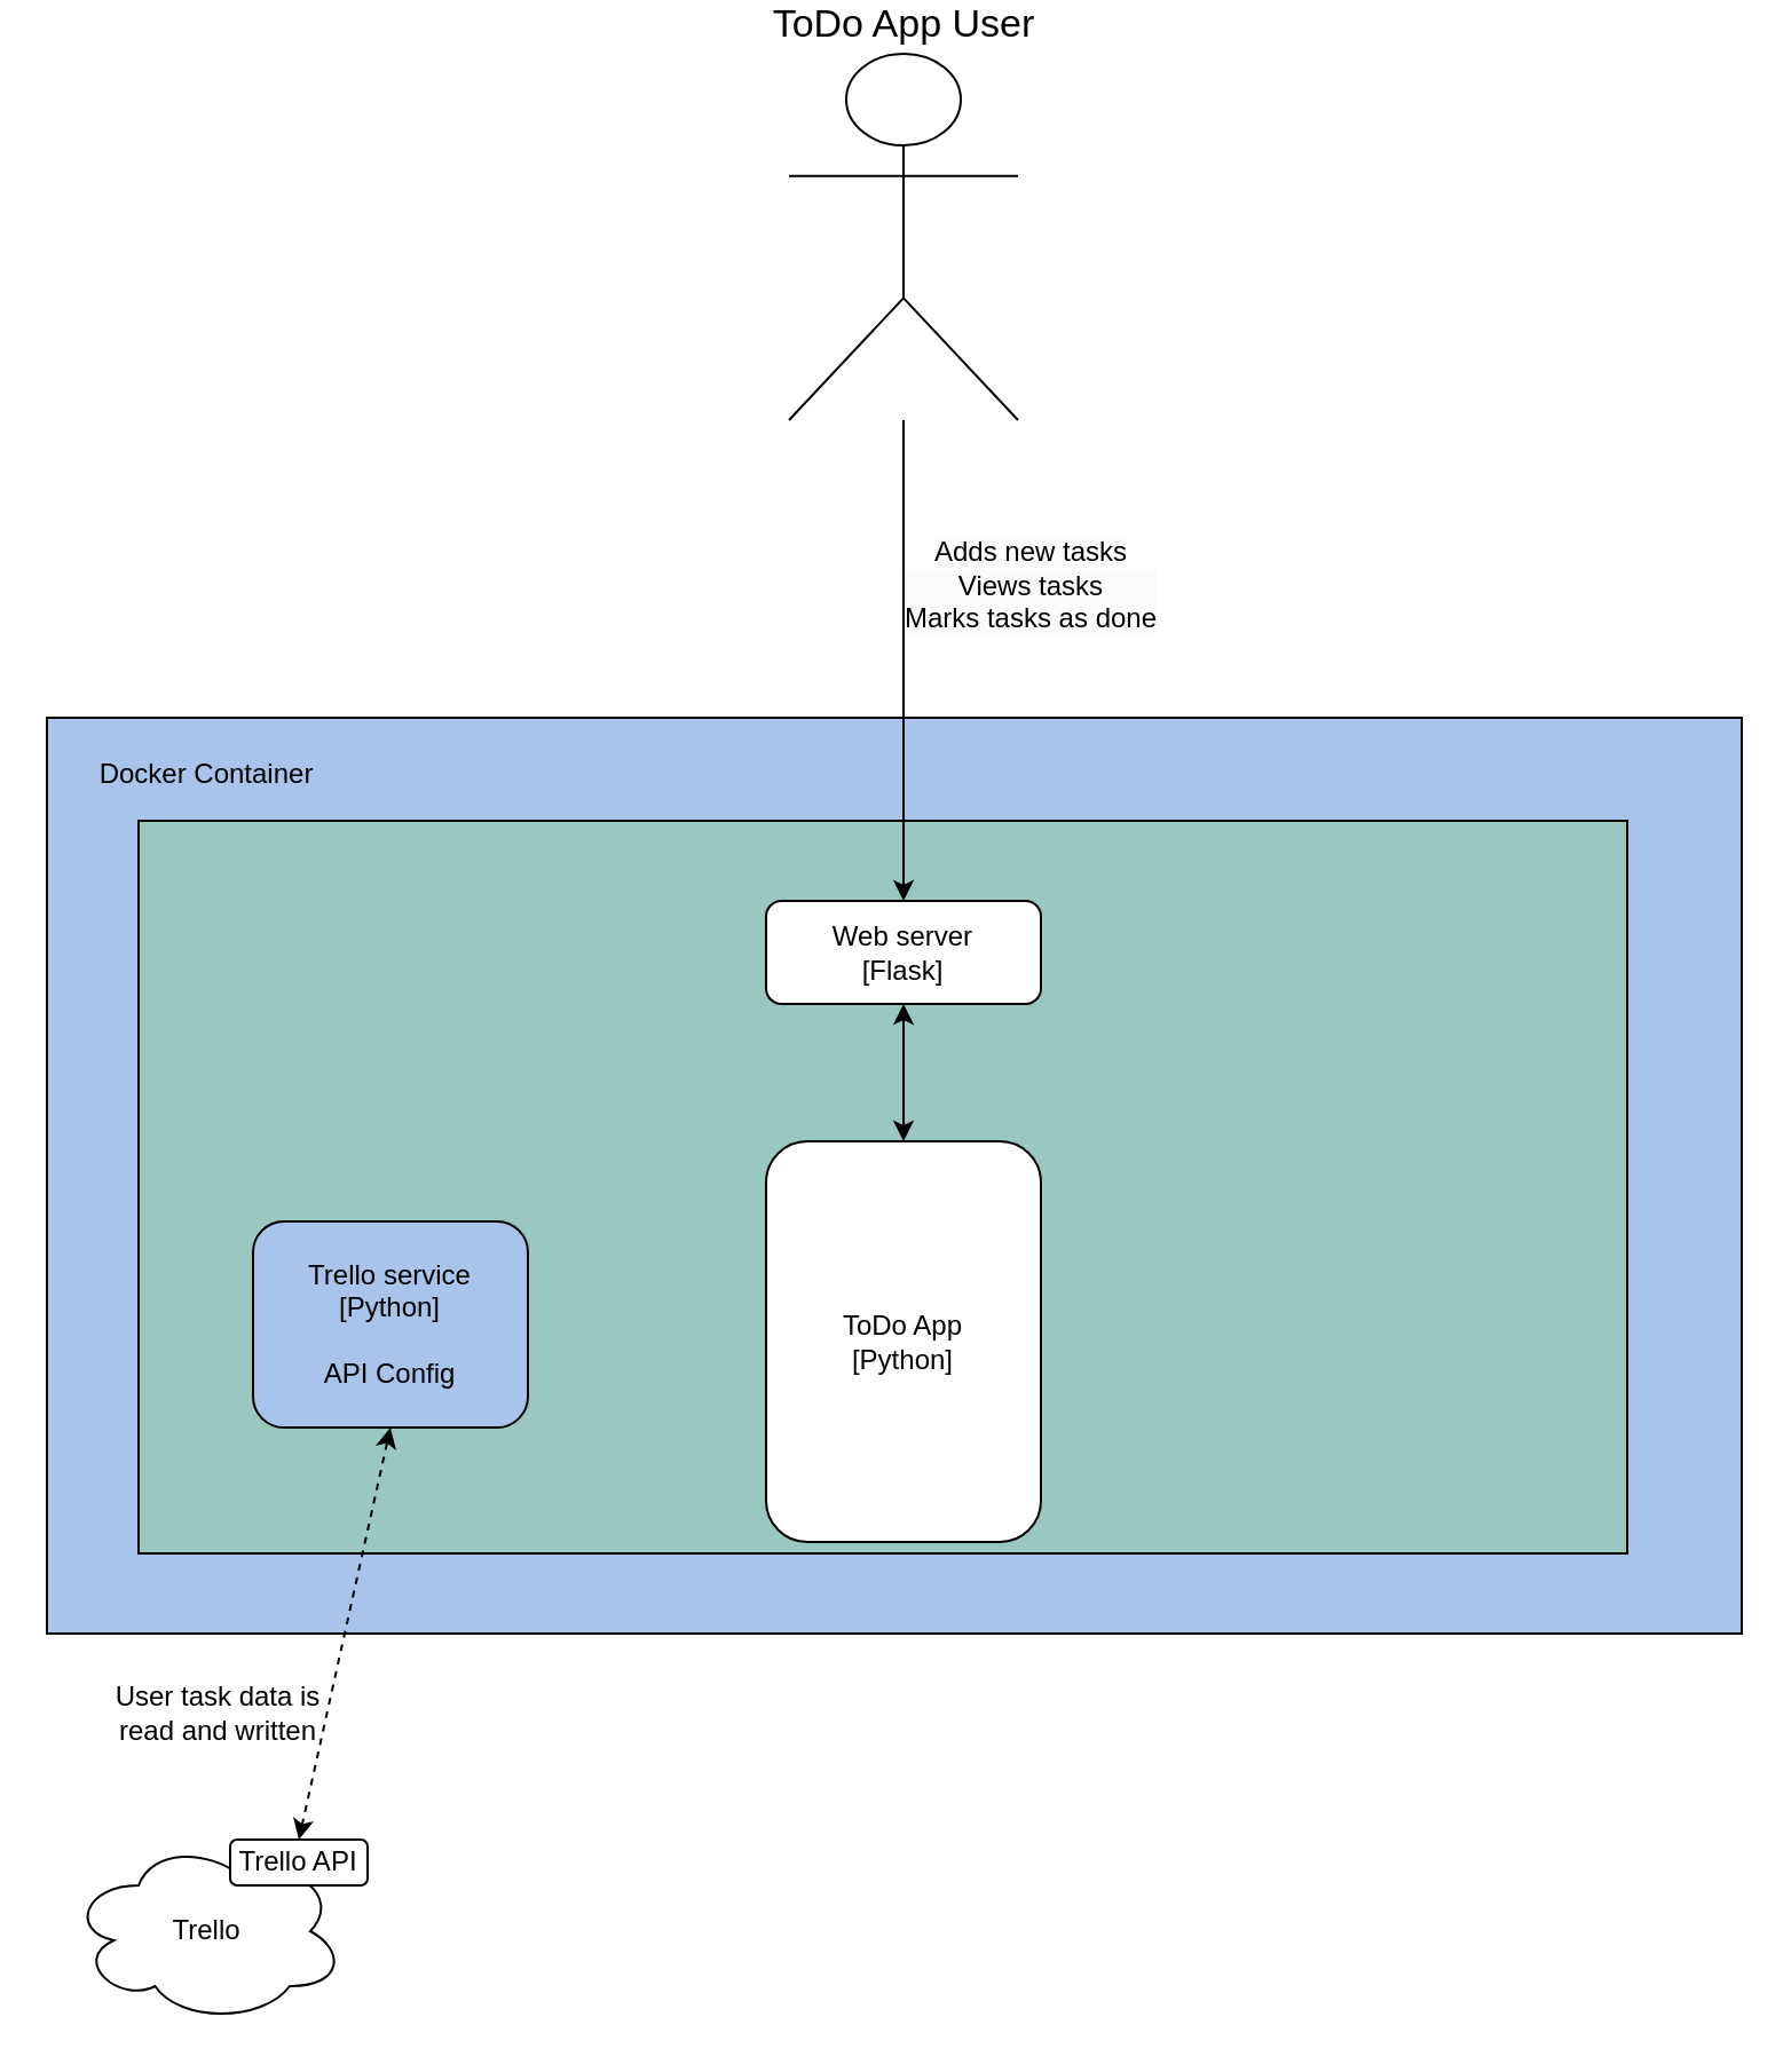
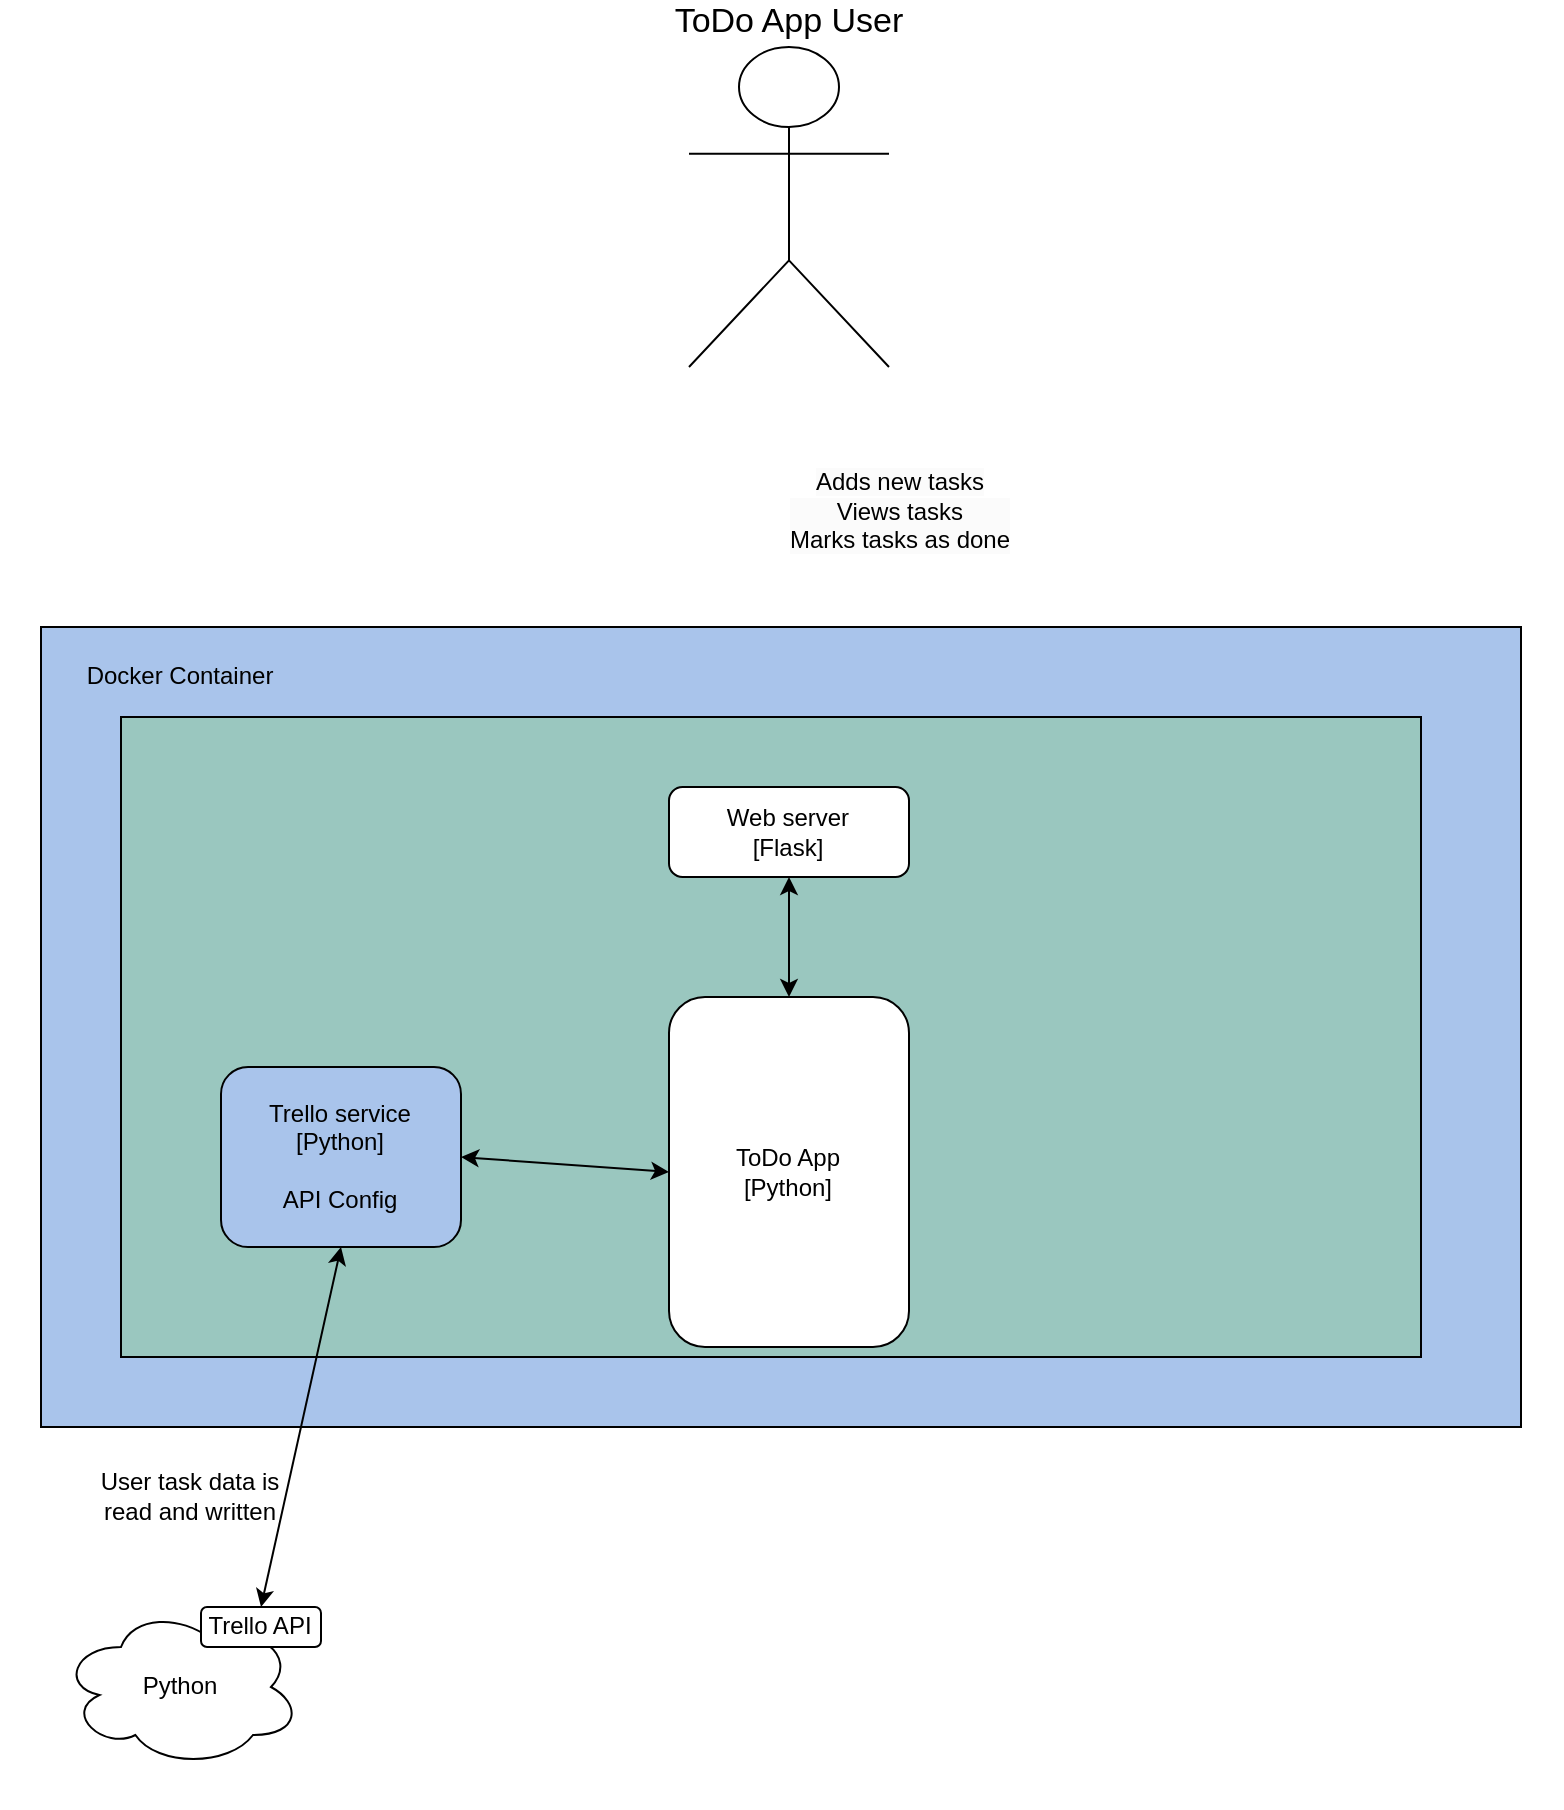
  <mxCell id="0" />
  <mxCell id="1" parent="0" />
  <mxCell id="2" value="" style="rounded=0;whiteSpace=wrap;html=1;fillColor=#A9C4EB;direction=south;" vertex="1" parent="1"><mxGeometry x="20" y="310" width="740" height="400" as="geometry" /></mxCell>
  <mxCell id="3" value="" style="rounded=0;whiteSpace=wrap;html=1;fillColor=#9AC7BF;direction=south;" vertex="1" parent="1"><mxGeometry x="60" y="355" width="650" height="320" as="geometry" /></mxCell>
  <mxCell id="4" value="Web server&lt;div&gt;[Flask]&lt;/div&gt;" style="rounded=1;whiteSpace=wrap;html=1;fontSize=12;glass=0;strokeWidth=1;shadow=0;" parent="1" vertex="1"><mxGeometry x="334" y="390" width="120" height="45" as="geometry" /></mxCell>
  <mxCell id="5" value="Docker Container" style="text;html=1;align=center;verticalAlign=middle;whiteSpace=wrap;rounded=0;" vertex="1" parent="1"><mxGeometry x="20" y="310" width="140" height="50" as="geometry" /></mxCell>
  <mxCell id="6" value="Trello service&lt;div&gt;[Python]&lt;/div&gt;&lt;div&gt;&lt;br&gt;&lt;/div&gt;&lt;div&gt;API Config&lt;/div&gt;" style="rounded=1;whiteSpace=wrap;html=1;fillColor=#a9c4eb;" vertex="1" parent="1"><mxGeometry x="110" y="530" width="120" height="90" as="geometry" /></mxCell>
  <mxCell id="7" value="ToDo App User" style="shape=umlActor;verticalLabelPosition=top;verticalAlign=bottom;html=1;outlineConnect=0;fontSize=17;labelPosition=center;align=center;" vertex="1" parent="1"><mxGeometry x="344" y="20" width="100" height="160" as="geometry" /></mxCell>
- <mxCell id="8" value="Trello" style="ellipse;shape=cloud;whiteSpace=wrap;html=1;" vertex="1" parent="1"><mxGeometry x="30" y="800" width="120" height="80" as="geometry" /></mxCell>
+ <mxCell id="8" value="Python" style="ellipse;shape=cloud;whiteSpace=wrap;html=1;" vertex="1" parent="1"><mxGeometry x="30" y="800" width="120" height="80" as="geometry" /></mxCell>
  <mxCell id="9" value="Trello API" style="rounded=1;whiteSpace=wrap;html=1;" vertex="1" parent="1"><mxGeometry x="100" y="800" width="60" height="20" as="geometry" /></mxCell>
- <mxCell id="10" value="" style="endArrow=classic;startArrow=classic;html=1;rounded=0;exitX=0.5;exitY=0;exitDx=0;exitDy=0;entryX=0.5;entryY=1;entryDx=0;entryDy=0;dashed=1;" edge="1" parent="1" source="9" target="6"><mxGeometry width="50" height="50" relative="1" as="geometry"><mxPoint x="340" y="670" as="sourcePoint" /><mxPoint x="390" y="620" as="targetPoint" /></mxGeometry></mxCell>
+ <mxCell id="10" value="" style="endArrow=classic;startArrow=classic;html=1;rounded=0;exitX=0.5;exitY=0;exitDx=0;exitDy=0;entryX=0.5;entryY=1;entryDx=0;entryDy=0;" edge="1" parent="1" source="9" target="6"><mxGeometry width="50" height="50" relative="1" as="geometry"><mxPoint x="340" y="670" as="sourcePoint" /><mxPoint x="390" y="620" as="targetPoint" /></mxGeometry></mxCell>
  <mxCell id="11" value="ToDo App&lt;div&gt;[Python]&lt;/div&gt;" style="rounded=1;whiteSpace=wrap;html=1;" vertex="1" parent="1"><mxGeometry x="334" y="495" width="120" height="175" as="geometry" /></mxCell>
  <mxCell id="12" value="" style="endArrow=classic;startArrow=classic;html=1;rounded=0;exitX=0.5;exitY=0;exitDx=0;exitDy=0;entryX=0.5;entryY=1;entryDx=0;entryDy=0;" edge="1" parent="1" source="11" target="4"><mxGeometry width="50" height="50" relative="1" as="geometry"><mxPoint x="340" y="480" as="sourcePoint" /><mxPoint x="390" y="430" as="targetPoint" /></mxGeometry></mxCell>
- <mxCell id="14" value="" style="endArrow=classic;html=1;rounded=0;entryX=0.5;entryY=0;entryDx=0;entryDy=0;" edge="1" parent="1" source="7" target="4"><mxGeometry width="50" height="50" relative="1" as="geometry"><mxPoint x="390" y="170" as="sourcePoint" /><mxPoint x="440" y="130" as="targetPoint" /></mxGeometry></mxCell>
+ <mxCell id="13" value="" style="endArrow=classic;startArrow=classic;html=1;rounded=0;entryX=1;entryY=0.5;entryDx=0;entryDy=0;exitX=0;exitY=0.5;exitDx=0;exitDy=0;" edge="1" parent="1" source="11" target="6"><mxGeometry width="50" height="50" relative="1" as="geometry"><mxPoint x="400" y="550" as="sourcePoint" /><mxPoint x="256.995" y="630" as="targetPoint" /></mxGeometry></mxCell>
  <mxCell id="15" value="&lt;br&gt;&lt;span style=&quot;forced-color-adjust: none; color: rgb(0, 0, 0); font-family: Helvetica; font-style: normal; font-variant-ligatures: normal; font-variant-caps: normal; font-weight: 400; letter-spacing: normal; orphans: 2; text-align: center; text-indent: 0px; text-transform: none; widows: 2; word-spacing: 0px; -webkit-text-stroke-width: 0px; white-space: normal; text-decoration-thickness: initial; text-decoration-style: initial; text-decoration-color: initial; font-size: 12px; background-color: rgb(251, 251, 251);&quot;&gt;Adds new tasks&lt;/span&gt;&lt;div style=&quot;forced-color-adjust: none; color: rgb(0, 0, 0); font-family: Helvetica; font-style: normal; font-variant-ligatures: normal; font-variant-caps: normal; font-weight: 400; letter-spacing: normal; orphans: 2; text-align: center; text-indent: 0px; text-transform: none; widows: 2; word-spacing: 0px; -webkit-text-stroke-width: 0px; white-space: normal; text-decoration-thickness: initial; text-decoration-style: initial; text-decoration-color: initial; font-size: 12px; background-color: rgb(251, 251, 251);&quot;&gt;Views tasks&lt;br style=&quot;forced-color-adjust: none;&quot;&gt;&lt;div style=&quot;forced-color-adjust: none;&quot;&gt;Marks tasks as done&lt;/div&gt;&lt;/div&gt;" style="text;html=1;align=center;verticalAlign=middle;whiteSpace=wrap;rounded=0;" vertex="1" parent="1"><mxGeometry x="360" y="210" width="180" height="70" as="geometry" /></mxCell>
  <mxCell id="16" value="User task data is read and written" style="text;html=1;align=center;verticalAlign=middle;whiteSpace=wrap;rounded=0;" vertex="1" parent="1"><mxGeometry x="40" y="730" width="110" height="30" as="geometry" /></mxCell>
